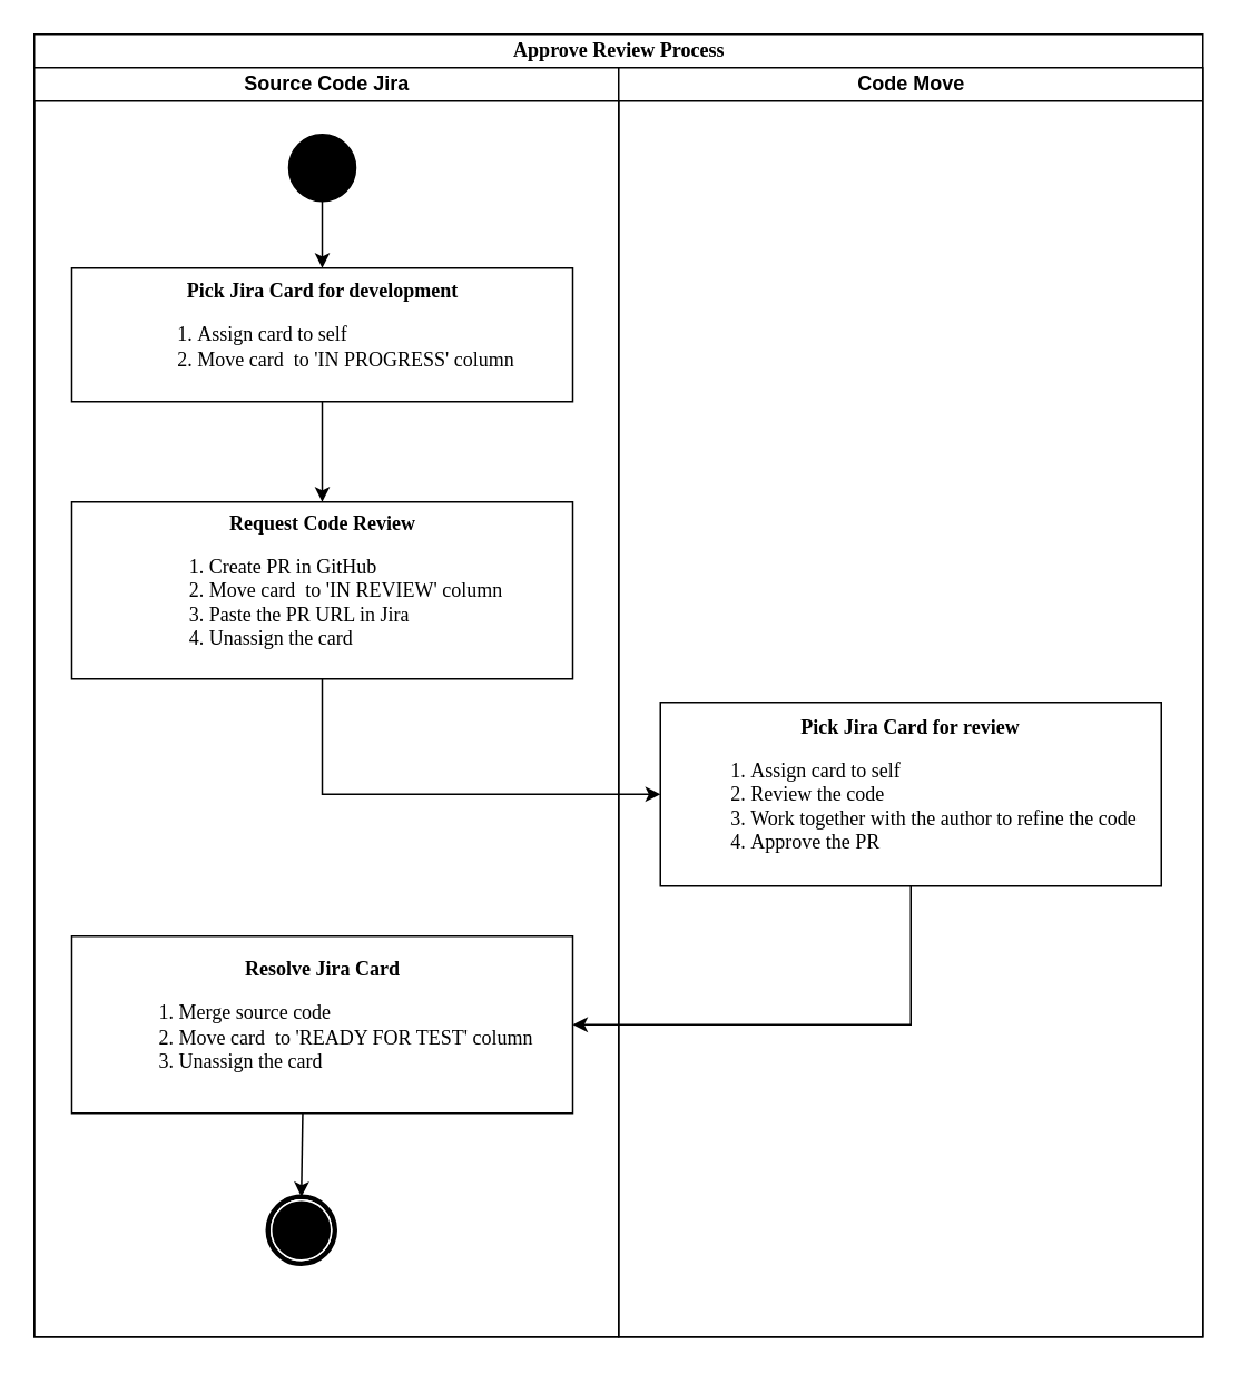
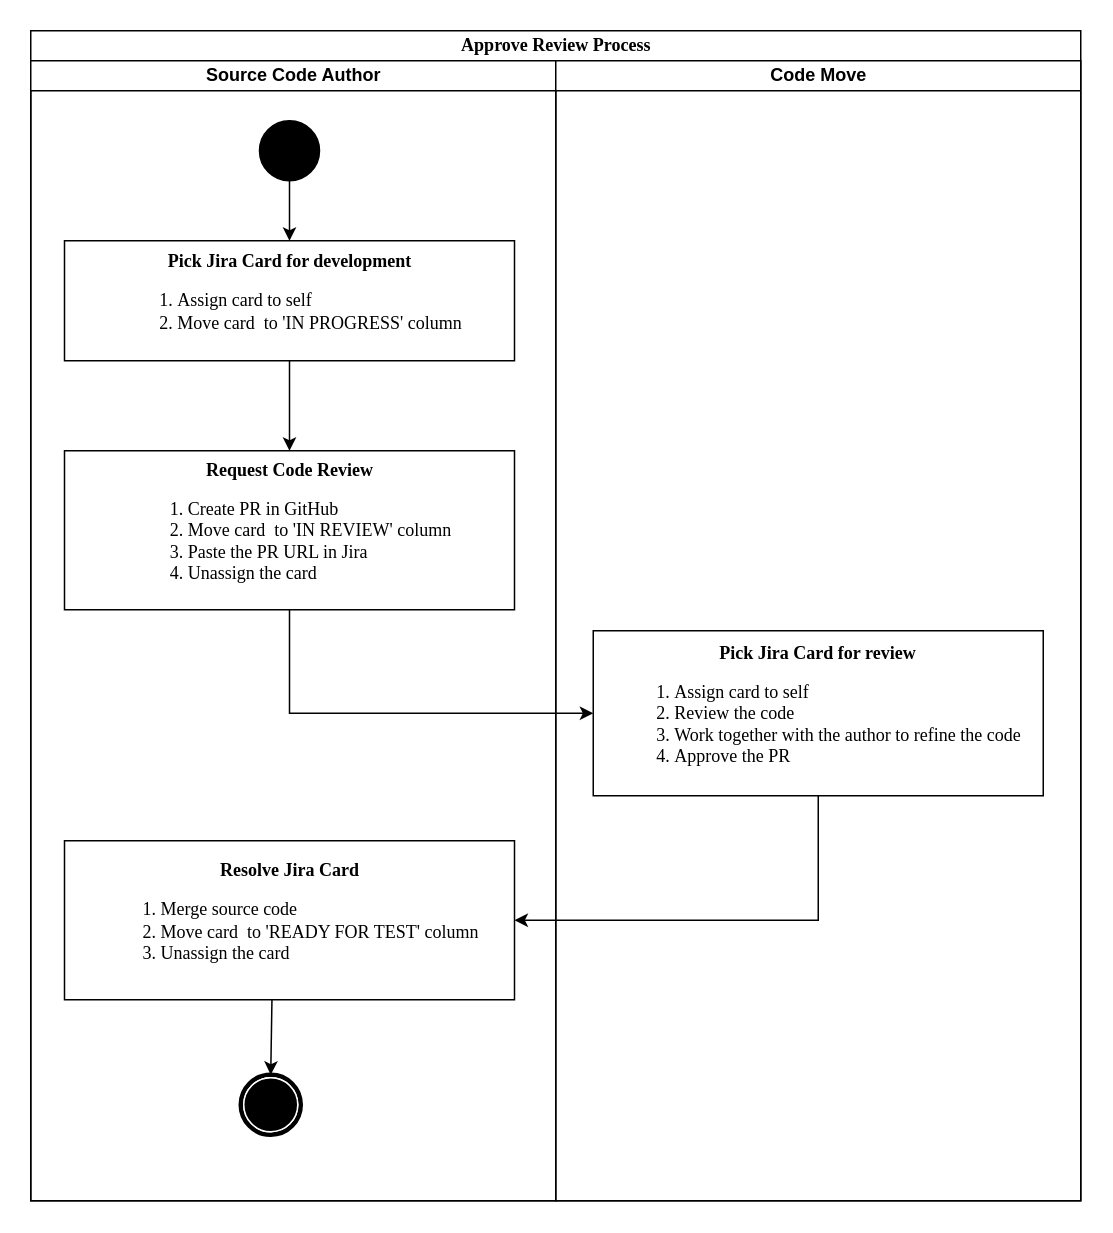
  <mxCell id="0" />
  <mxCell id="1" parent="0" />
  <mxCell id="2" value="Approve Review Process" style="swimlane;html=1;childLayout=stackLayout;startSize=20;rounded=0;shadow=0;comic=0;labelBackgroundColor=none;strokeWidth=1;fontFamily=Verdana;fontSize=12;align=center;" parent="1" vertex="1"><mxGeometry x="20" y="20" width="700" height="780" as="geometry" /></mxCell>
  <mxCell id="3" value="" style="endArrow=classic;html=1;rounded=0;fontSize=11;exitX=0.5;exitY=1;exitDx=0;exitDy=0;entryX=0;entryY=0.5;entryDx=0;entryDy=0;edgeStyle=orthogonalEdgeStyle;" edge="1" parent="2" source="10" target="15"><mxGeometry width="50" height="50" relative="1" as="geometry"><mxPoint x="370" y="380" as="sourcePoint" /><mxPoint x="420" y="330" as="targetPoint" /></mxGeometry></mxCell>
  <mxCell id="4" value="" style="endArrow=classic;html=1;rounded=0;fontSize=11;entryX=1;entryY=0.5;entryDx=0;entryDy=0;exitX=0.5;exitY=1;exitDx=0;exitDy=0;edgeStyle=orthogonalEdgeStyle;" edge="1" parent="2" source="15" target="11"><mxGeometry width="50" height="50" relative="1" as="geometry"><mxPoint x="370" y="410" as="sourcePoint" /><mxPoint x="420" y="360" as="targetPoint" /></mxGeometry></mxCell>
- <mxCell id="5" value="Source Code Jira" style="swimlane;html=1;startSize=20;" parent="2" vertex="1"><mxGeometry y="20" width="350" height="760" as="geometry" /></mxCell>
+ <mxCell id="5" value="Source Code Author" style="swimlane;html=1;startSize=20;" parent="2" vertex="1"><mxGeometry y="20" width="350" height="760" as="geometry" /></mxCell>
  <mxCell id="6" style="edgeStyle=orthogonalEdgeStyle;rounded=0;orthogonalLoop=1;jettySize=auto;html=1;exitX=0.5;exitY=1;exitDx=0;exitDy=0;fontSize=11;entryX=0.5;entryY=0;entryDx=0;entryDy=0;" edge="1" parent="5" source="7" target="9"><mxGeometry relative="1" as="geometry"><mxPoint x="130" y="150" as="targetPoint" /></mxGeometry></mxCell>
  <mxCell id="7" value="" style="ellipse;whiteSpace=wrap;html=1;rounded=0;shadow=0;comic=0;labelBackgroundColor=none;strokeWidth=1;fillColor=#000000;fontFamily=Verdana;fontSize=12;align=center;" vertex="1" parent="5"><mxGeometry x="152.5" y="40" width="40" height="40" as="geometry" /></mxCell>
  <mxCell id="8" value="" style="endArrow=classic;html=1;rounded=0;fontSize=11;entryX=0.5;entryY=0;entryDx=0;entryDy=0;" edge="1" parent="5" source="9" target="10"><mxGeometry width="50" height="50" relative="1" as="geometry"><mxPoint x="128.276" y="250" as="sourcePoint" /><mxPoint x="126.897" y="290" as="targetPoint" /></mxGeometry></mxCell>
  <mxCell id="9" value="&lt;b&gt;Pick Jira Card for development&lt;/b&gt;&lt;br&gt;&lt;div style=&quot;text-align: left;&quot;&gt;&lt;ol&gt;&lt;li&gt;&lt;span style=&quot;background-color: initial;&quot;&gt;Assign card to self&lt;/span&gt;&lt;/li&gt;&lt;li&gt;&lt;span style=&quot;background-color: initial;&quot;&gt;Move card&amp;nbsp; to 'IN PROGRESS' column&lt;/span&gt;&lt;/li&gt;&lt;/ol&gt;&lt;/div&gt;" style="rounded=0;whiteSpace=wrap;html=1;shadow=0;comic=0;labelBackgroundColor=none;strokeWidth=1;fontFamily=Verdana;fontSize=12;align=center;arcSize=50;spacing=0;" vertex="1" parent="5"><mxGeometry x="22.5" y="120" width="300" height="80" as="geometry" /></mxCell>
  <mxCell id="10" value="&lt;b&gt;Request Code Review&lt;/b&gt;&lt;br&gt;&lt;div style=&quot;text-align: left;&quot;&gt;&lt;ol&gt;&lt;li&gt;&lt;span style=&quot;background-color: initial;&quot;&gt;Create PR in GitHub&lt;/span&gt;&lt;/li&gt;&lt;li&gt;&lt;span style=&quot;background-color: initial;&quot;&gt;Move card&amp;nbsp; to 'IN REVIEW' column&lt;/span&gt;&lt;/li&gt;&lt;li&gt;&lt;span style=&quot;background-color: initial;&quot;&gt;Paste the PR URL in Jira&lt;/span&gt;&lt;/li&gt;&lt;li&gt;Unassign the card&lt;/li&gt;&lt;/ol&gt;&lt;/div&gt;" style="rounded=0;whiteSpace=wrap;html=1;shadow=0;comic=0;labelBackgroundColor=none;strokeWidth=1;fontFamily=Verdana;fontSize=12;align=center;arcSize=50;spacing=0;" vertex="1" parent="5"><mxGeometry x="22.5" y="260" width="300" height="106" as="geometry" /></mxCell>
  <mxCell id="11" value="&lt;b&gt;Resolve Jira Card&lt;/b&gt;&lt;br&gt;&lt;div style=&quot;text-align: left;&quot;&gt;&lt;ol&gt;&lt;li&gt;&lt;span style=&quot;background-color: initial;&quot;&gt;Merge source code&lt;/span&gt;&lt;/li&gt;&lt;li&gt;&lt;span style=&quot;background-color: initial;&quot;&gt;Move card&amp;nbsp; to 'READY FOR TEST' column&lt;/span&gt;&lt;/li&gt;&lt;li&gt;Unassign the card&lt;/li&gt;&lt;/ol&gt;&lt;/div&gt;" style="rounded=0;whiteSpace=wrap;html=1;shadow=0;comic=0;labelBackgroundColor=none;strokeWidth=1;fontFamily=Verdana;fontSize=12;align=center;arcSize=50;spacing=0;" vertex="1" parent="5"><mxGeometry x="22.5" y="520" width="300" height="106" as="geometry" /></mxCell>
  <mxCell id="12" value="" style="shape=mxgraph.bpmn.shape;html=1;verticalLabelPosition=bottom;labelBackgroundColor=#ffffff;verticalAlign=top;perimeter=ellipsePerimeter;outline=end;symbol=terminate;rounded=0;shadow=0;comic=0;strokeWidth=1;fontFamily=Verdana;fontSize=12;align=center;" vertex="1" parent="5"><mxGeometry x="140" y="676" width="40" height="40" as="geometry" /></mxCell>
  <mxCell id="13" value="" style="endArrow=classic;html=1;rounded=0;fontSize=11;exitX=0.461;exitY=0.998;exitDx=0;exitDy=0;exitPerimeter=0;entryX=0.5;entryY=0;entryDx=0;entryDy=0;" edge="1" parent="5" source="11" target="12"><mxGeometry width="50" height="50" relative="1" as="geometry"><mxPoint x="370" y="630" as="sourcePoint" /><mxPoint x="420" y="580" as="targetPoint" /></mxGeometry></mxCell>
  <mxCell id="14" value="Code Move" style="swimlane;html=1;startSize=20;" parent="2" vertex="1"><mxGeometry x="350" y="20" width="350" height="760" as="geometry" /></mxCell>
  <mxCell id="15" value="&lt;b&gt;Pick Jira Card for review&lt;/b&gt;&lt;br&gt;&lt;div style=&quot;text-align: left;&quot;&gt;&lt;ol&gt;&lt;li&gt;&lt;span style=&quot;background-color: initial;&quot;&gt;Assign card to self&lt;/span&gt;&lt;/li&gt;&lt;li&gt;Review the code&lt;/li&gt;&lt;li&gt;Work together with the author to refine the code&lt;/li&gt;&lt;li&gt;Approve the PR&lt;/li&gt;&lt;/ol&gt;&lt;/div&gt;" style="rounded=0;whiteSpace=wrap;html=1;shadow=0;comic=0;labelBackgroundColor=none;strokeWidth=1;fontFamily=Verdana;fontSize=12;align=center;arcSize=50;spacing=0;" vertex="1" parent="14"><mxGeometry x="25" y="380" width="300" height="110" as="geometry" /></mxCell>
